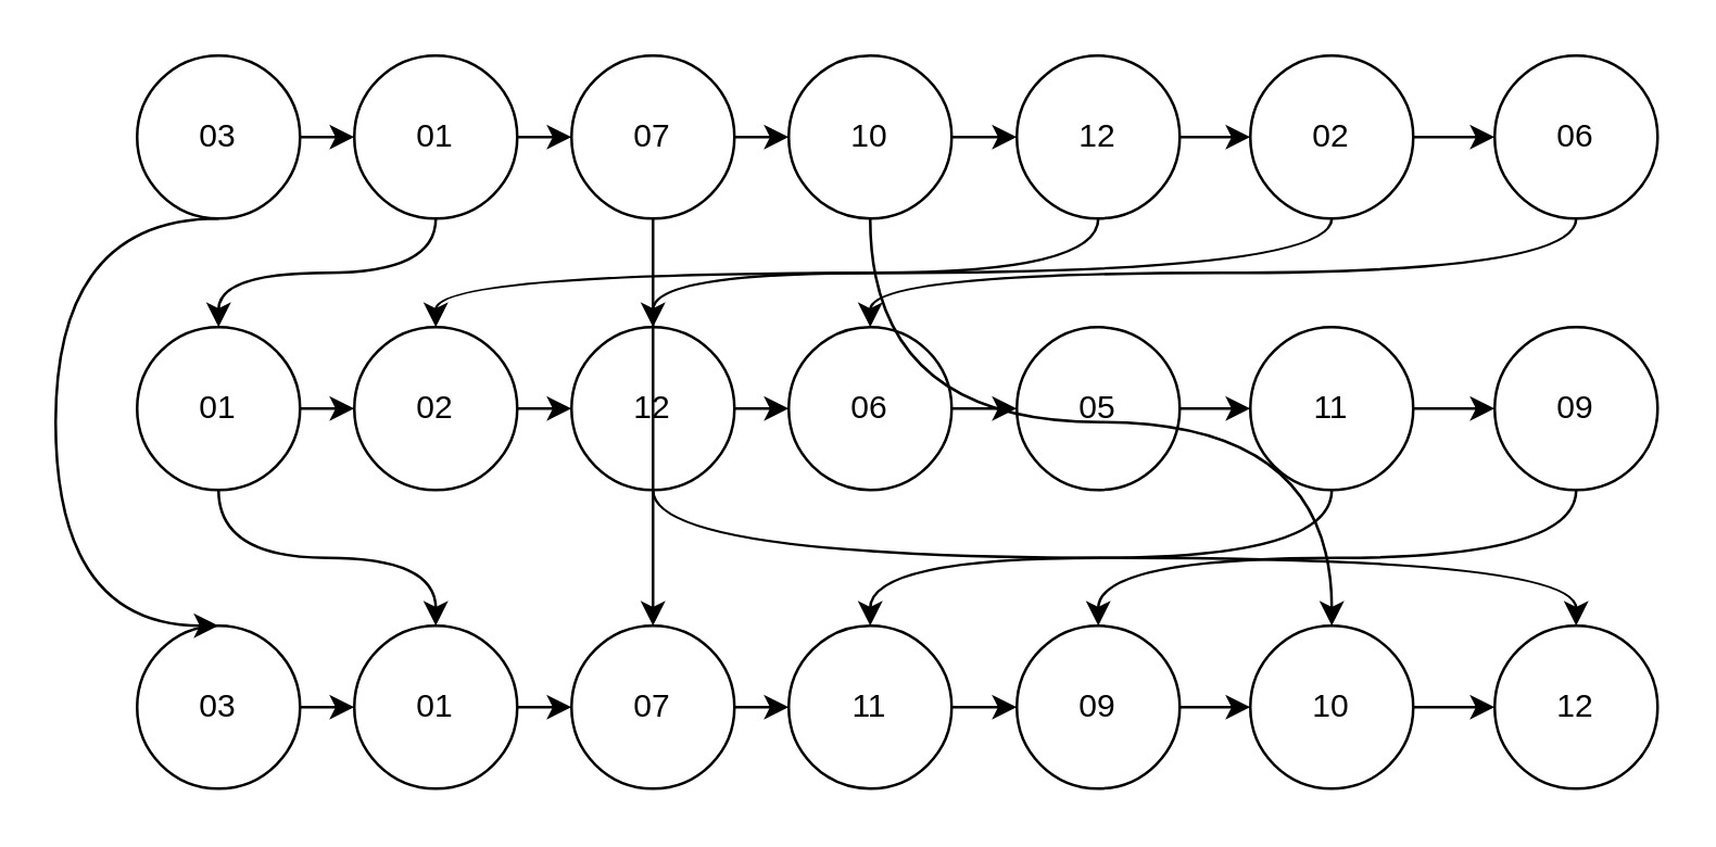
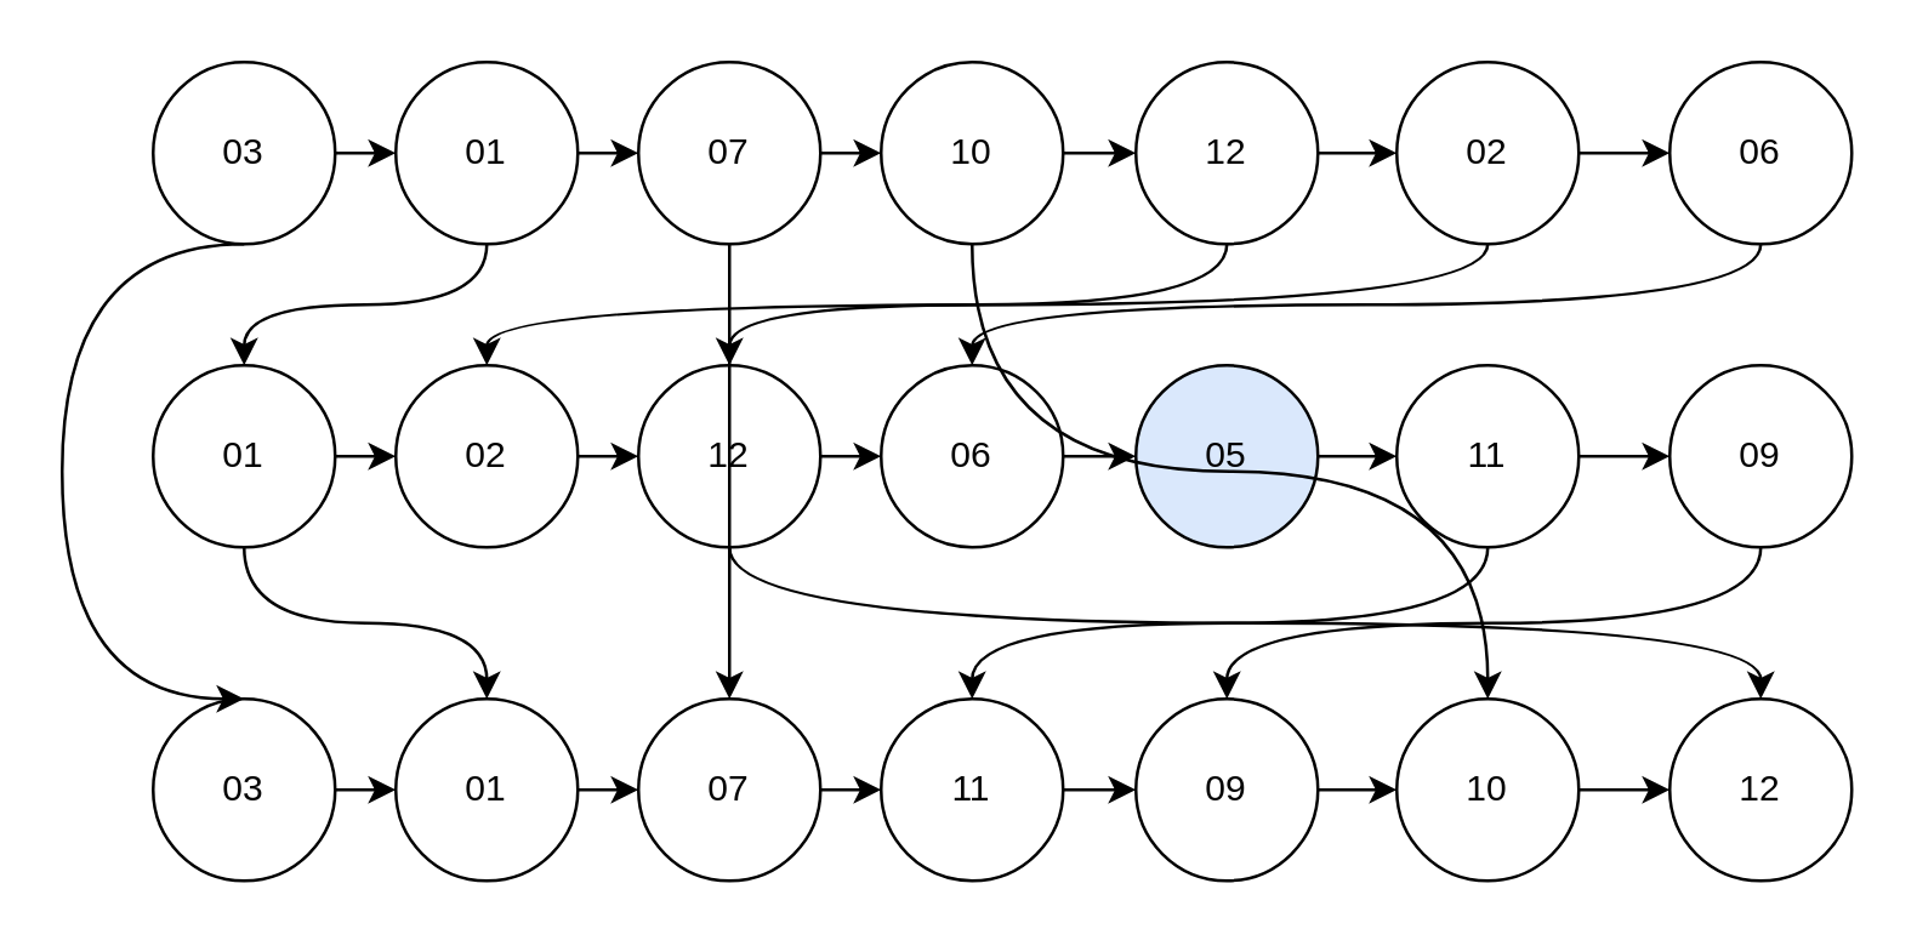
  <mxCell id="0" />
  <mxCell id="1" parent="0" />
  <mxCell id="2" value="" style="group" vertex="1" connectable="0" parent="1"><mxGeometry x="50" y="20" width="560" height="60" as="geometry" /></mxCell>
  <mxCell id="3" value="03" style="ellipse;whiteSpace=wrap;html=1;aspect=fixed;" vertex="1" parent="2"><mxGeometry width="60" height="60" as="geometry" /></mxCell>
  <mxCell id="4" value="02" style="ellipse;whiteSpace=wrap;html=1;aspect=fixed;" vertex="1" parent="2"><mxGeometry x="410" width="60" height="60" as="geometry" /></mxCell>
  <mxCell id="5" value="06" style="ellipse;whiteSpace=wrap;html=1;aspect=fixed;" vertex="1" parent="2"><mxGeometry x="500" width="60" height="60" as="geometry" /></mxCell>
  <mxCell id="6" style="edgeStyle=orthogonalEdgeStyle;rounded=0;orthogonalLoop=1;jettySize=auto;html=1;exitX=1;exitY=0.5;exitDx=0;exitDy=0;entryX=0;entryY=0.5;entryDx=0;entryDy=0;" edge="1" parent="2" source="4" target="5"><mxGeometry relative="1" as="geometry" /></mxCell>
  <mxCell id="7" value="01" style="ellipse;whiteSpace=wrap;html=1;aspect=fixed;" vertex="1" parent="2"><mxGeometry x="80" width="60" height="60" as="geometry" /></mxCell>
  <mxCell id="8" style="edgeStyle=orthogonalEdgeStyle;rounded=0;orthogonalLoop=1;jettySize=auto;html=1;exitX=1;exitY=0.5;exitDx=0;exitDy=0;entryX=0;entryY=0.5;entryDx=0;entryDy=0;" edge="1" parent="2" source="3" target="7"><mxGeometry relative="1" as="geometry" /></mxCell>
  <mxCell id="9" value="07" style="ellipse;whiteSpace=wrap;html=1;aspect=fixed;" vertex="1" parent="2"><mxGeometry x="160" width="60" height="60" as="geometry" /></mxCell>
  <mxCell id="10" style="edgeStyle=orthogonalEdgeStyle;rounded=0;orthogonalLoop=1;jettySize=auto;html=1;exitX=1;exitY=0.5;exitDx=0;exitDy=0;entryX=0;entryY=0.5;entryDx=0;entryDy=0;" edge="1" parent="2" source="7" target="9"><mxGeometry relative="1" as="geometry" /></mxCell>
  <mxCell id="11" value="10" style="ellipse;whiteSpace=wrap;html=1;aspect=fixed;" vertex="1" parent="2"><mxGeometry x="240" width="60" height="60" as="geometry" /></mxCell>
  <mxCell id="12" style="edgeStyle=orthogonalEdgeStyle;rounded=0;orthogonalLoop=1;jettySize=auto;html=1;exitX=1;exitY=0.5;exitDx=0;exitDy=0;entryX=0;entryY=0.5;entryDx=0;entryDy=0;" edge="1" parent="2" source="9" target="11"><mxGeometry relative="1" as="geometry" /></mxCell>
  <mxCell id="13" style="edgeStyle=orthogonalEdgeStyle;rounded=0;orthogonalLoop=1;jettySize=auto;html=1;exitX=1;exitY=0.5;exitDx=0;exitDy=0;entryX=0;entryY=0.5;entryDx=0;entryDy=0;" edge="1" parent="2" source="14" target="4"><mxGeometry relative="1" as="geometry" /></mxCell>
  <mxCell id="14" value="12" style="ellipse;whiteSpace=wrap;html=1;aspect=fixed;" vertex="1" parent="2"><mxGeometry x="324" width="60" height="60" as="geometry" /></mxCell>
  <mxCell id="15" style="edgeStyle=orthogonalEdgeStyle;rounded=0;orthogonalLoop=1;jettySize=auto;html=1;exitX=1;exitY=0.5;exitDx=0;exitDy=0;entryX=0;entryY=0.5;entryDx=0;entryDy=0;" edge="1" parent="2" source="11" target="14"><mxGeometry relative="1" as="geometry" /></mxCell>
  <mxCell id="16" value="" style="group" vertex="1" connectable="0" parent="1"><mxGeometry x="50" y="120" width="560" height="60" as="geometry" /></mxCell>
  <mxCell id="17" value="01" style="ellipse;whiteSpace=wrap;html=1;aspect=fixed;" vertex="1" parent="16"><mxGeometry width="60" height="60" as="geometry" /></mxCell>
  <mxCell id="18" value="11" style="ellipse;whiteSpace=wrap;html=1;aspect=fixed;" vertex="1" parent="16"><mxGeometry x="410" width="60" height="60" as="geometry" /></mxCell>
  <mxCell id="19" value="09" style="ellipse;whiteSpace=wrap;html=1;aspect=fixed;" vertex="1" parent="16"><mxGeometry x="500" width="60" height="60" as="geometry" /></mxCell>
  <mxCell id="20" style="edgeStyle=orthogonalEdgeStyle;rounded=0;orthogonalLoop=1;jettySize=auto;html=1;exitX=1;exitY=0.5;exitDx=0;exitDy=0;entryX=0;entryY=0.5;entryDx=0;entryDy=0;" edge="1" parent="16" source="18" target="19"><mxGeometry relative="1" as="geometry" /></mxCell>
  <mxCell id="21" value="02" style="ellipse;whiteSpace=wrap;html=1;aspect=fixed;" vertex="1" parent="16"><mxGeometry x="80" width="60" height="60" as="geometry" /></mxCell>
  <mxCell id="22" style="edgeStyle=orthogonalEdgeStyle;rounded=0;orthogonalLoop=1;jettySize=auto;html=1;exitX=1;exitY=0.5;exitDx=0;exitDy=0;entryX=0;entryY=0.5;entryDx=0;entryDy=0;" edge="1" parent="16" source="17" target="21"><mxGeometry relative="1" as="geometry" /></mxCell>
  <mxCell id="23" value="12" style="ellipse;whiteSpace=wrap;html=1;aspect=fixed;" vertex="1" parent="16"><mxGeometry x="160" width="60" height="60" as="geometry" /></mxCell>
  <mxCell id="24" style="edgeStyle=orthogonalEdgeStyle;rounded=0;orthogonalLoop=1;jettySize=auto;html=1;exitX=1;exitY=0.5;exitDx=0;exitDy=0;entryX=0;entryY=0.5;entryDx=0;entryDy=0;" edge="1" parent="16" source="21" target="23"><mxGeometry relative="1" as="geometry" /></mxCell>
  <mxCell id="25" value="06" style="ellipse;whiteSpace=wrap;html=1;aspect=fixed;" vertex="1" parent="16"><mxGeometry x="240" width="60" height="60" as="geometry" /></mxCell>
  <mxCell id="26" style="edgeStyle=orthogonalEdgeStyle;rounded=0;orthogonalLoop=1;jettySize=auto;html=1;exitX=1;exitY=0.5;exitDx=0;exitDy=0;entryX=0;entryY=0.5;entryDx=0;entryDy=0;" edge="1" parent="16" source="23" target="25"><mxGeometry relative="1" as="geometry" /></mxCell>
  <mxCell id="27" style="edgeStyle=orthogonalEdgeStyle;rounded=0;orthogonalLoop=1;jettySize=auto;html=1;exitX=1;exitY=0.5;exitDx=0;exitDy=0;entryX=0;entryY=0.5;entryDx=0;entryDy=0;" edge="1" parent="16" source="28" target="18"><mxGeometry relative="1" as="geometry" /></mxCell>
- <mxCell id="28" value="05" style="ellipse;whiteSpace=wrap;html=1;aspect=fixed;" vertex="1" parent="16"><mxGeometry x="324" width="60" height="60" as="geometry" /></mxCell>
+ <mxCell id="28" value="05" style="ellipse;whiteSpace=wrap;html=1;aspect=fixed;fillColor=#dae8fc;" vertex="1" parent="16"><mxGeometry x="324" width="60" height="60" as="geometry" /></mxCell>
  <mxCell id="29" style="edgeStyle=orthogonalEdgeStyle;rounded=0;orthogonalLoop=1;jettySize=auto;html=1;exitX=1;exitY=0.5;exitDx=0;exitDy=0;entryX=0;entryY=0.5;entryDx=0;entryDy=0;" edge="1" parent="16" source="25" target="28"><mxGeometry relative="1" as="geometry" /></mxCell>
  <mxCell id="30" value="" style="group" vertex="1" connectable="0" parent="1"><mxGeometry x="50" y="230" width="560" height="60" as="geometry" /></mxCell>
  <mxCell id="31" value="03" style="ellipse;whiteSpace=wrap;html=1;aspect=fixed;" vertex="1" parent="30"><mxGeometry width="60" height="60" as="geometry" /></mxCell>
  <mxCell id="32" value="10" style="ellipse;whiteSpace=wrap;html=1;aspect=fixed;" vertex="1" parent="30"><mxGeometry x="410" width="60" height="60" as="geometry" /></mxCell>
  <mxCell id="33" value="12" style="ellipse;whiteSpace=wrap;html=1;aspect=fixed;" vertex="1" parent="30"><mxGeometry x="500" width="60" height="60" as="geometry" /></mxCell>
  <mxCell id="34" style="edgeStyle=orthogonalEdgeStyle;rounded=0;orthogonalLoop=1;jettySize=auto;html=1;exitX=1;exitY=0.5;exitDx=0;exitDy=0;entryX=0;entryY=0.5;entryDx=0;entryDy=0;" edge="1" parent="30" source="32" target="33"><mxGeometry relative="1" as="geometry" /></mxCell>
  <mxCell id="35" value="01" style="ellipse;whiteSpace=wrap;html=1;aspect=fixed;" vertex="1" parent="30"><mxGeometry x="80" width="60" height="60" as="geometry" /></mxCell>
  <mxCell id="36" style="edgeStyle=orthogonalEdgeStyle;rounded=0;orthogonalLoop=1;jettySize=auto;html=1;exitX=1;exitY=0.5;exitDx=0;exitDy=0;entryX=0;entryY=0.5;entryDx=0;entryDy=0;" edge="1" parent="30" source="31" target="35"><mxGeometry relative="1" as="geometry" /></mxCell>
  <mxCell id="37" value="07" style="ellipse;whiteSpace=wrap;html=1;aspect=fixed;" vertex="1" parent="30"><mxGeometry x="160" width="60" height="60" as="geometry" /></mxCell>
  <mxCell id="38" style="edgeStyle=orthogonalEdgeStyle;rounded=0;orthogonalLoop=1;jettySize=auto;html=1;exitX=1;exitY=0.5;exitDx=0;exitDy=0;entryX=0;entryY=0.5;entryDx=0;entryDy=0;" edge="1" parent="30" source="35" target="37"><mxGeometry relative="1" as="geometry" /></mxCell>
  <mxCell id="39" value="11" style="ellipse;whiteSpace=wrap;html=1;aspect=fixed;" vertex="1" parent="30"><mxGeometry x="240" width="60" height="60" as="geometry" /></mxCell>
  <mxCell id="40" style="edgeStyle=orthogonalEdgeStyle;rounded=0;orthogonalLoop=1;jettySize=auto;html=1;exitX=1;exitY=0.5;exitDx=0;exitDy=0;entryX=0;entryY=0.5;entryDx=0;entryDy=0;" edge="1" parent="30" source="37" target="39"><mxGeometry relative="1" as="geometry" /></mxCell>
  <mxCell id="41" style="edgeStyle=orthogonalEdgeStyle;rounded=0;orthogonalLoop=1;jettySize=auto;html=1;exitX=1;exitY=0.5;exitDx=0;exitDy=0;entryX=0;entryY=0.5;entryDx=0;entryDy=0;" edge="1" parent="30" source="42" target="32"><mxGeometry relative="1" as="geometry" /></mxCell>
  <mxCell id="42" value="09" style="ellipse;whiteSpace=wrap;html=1;aspect=fixed;" vertex="1" parent="30"><mxGeometry x="324" width="60" height="60" as="geometry" /></mxCell>
  <mxCell id="43" style="edgeStyle=orthogonalEdgeStyle;rounded=0;orthogonalLoop=1;jettySize=auto;html=1;exitX=1;exitY=0.5;exitDx=0;exitDy=0;entryX=0;entryY=0.5;entryDx=0;entryDy=0;" edge="1" parent="30" source="39" target="42"><mxGeometry relative="1" as="geometry" /></mxCell>
  <mxCell id="44" style="edgeStyle=orthogonalEdgeStyle;orthogonalLoop=1;jettySize=auto;html=1;exitX=0.5;exitY=1;exitDx=0;exitDy=0;entryX=0.5;entryY=0;entryDx=0;entryDy=0;curved=1;" edge="1" parent="1" source="7" target="17"><mxGeometry relative="1" as="geometry" /></mxCell>
  <mxCell id="45" style="edgeStyle=orthogonalEdgeStyle;orthogonalLoop=1;jettySize=auto;html=1;exitX=0.5;exitY=1;exitDx=0;exitDy=0;entryX=0.5;entryY=0;entryDx=0;entryDy=0;curved=1;" edge="1" parent="1" source="14" target="23"><mxGeometry relative="1" as="geometry" /></mxCell>
  <mxCell id="46" style="edgeStyle=orthogonalEdgeStyle;orthogonalLoop=1;jettySize=auto;html=1;exitX=0.5;exitY=1;exitDx=0;exitDy=0;curved=1;" edge="1" parent="1" source="4" target="21"><mxGeometry relative="1" as="geometry" /></mxCell>
  <mxCell id="47" style="edgeStyle=orthogonalEdgeStyle;orthogonalLoop=1;jettySize=auto;html=1;exitX=0.5;exitY=1;exitDx=0;exitDy=0;entryX=0.5;entryY=0;entryDx=0;entryDy=0;curved=1;" edge="1" parent="1" source="5" target="25"><mxGeometry relative="1" as="geometry" /></mxCell>
  <mxCell id="48" style="edgeStyle=orthogonalEdgeStyle;orthogonalLoop=1;jettySize=auto;html=1;exitX=0.5;exitY=1;exitDx=0;exitDy=0;curved=1;" edge="1" parent="1" source="17" target="35"><mxGeometry relative="1" as="geometry" /></mxCell>
  <mxCell id="49" style="edgeStyle=orthogonalEdgeStyle;orthogonalLoop=1;jettySize=auto;html=1;exitX=0.5;exitY=1;exitDx=0;exitDy=0;entryX=0.5;entryY=0;entryDx=0;entryDy=0;curved=1;" edge="1" parent="1" source="23" target="33"><mxGeometry relative="1" as="geometry" /></mxCell>
  <mxCell id="50" style="edgeStyle=orthogonalEdgeStyle;orthogonalLoop=1;jettySize=auto;html=1;exitX=0.5;exitY=1;exitDx=0;exitDy=0;entryX=0.5;entryY=0;entryDx=0;entryDy=0;curved=1;" edge="1" parent="1" source="18" target="39"><mxGeometry relative="1" as="geometry" /></mxCell>
  <mxCell id="51" style="edgeStyle=orthogonalEdgeStyle;orthogonalLoop=1;jettySize=auto;html=1;exitX=0.5;exitY=1;exitDx=0;exitDy=0;curved=1;" edge="1" parent="1" source="19" target="42"><mxGeometry relative="1" as="geometry" /></mxCell>
  <mxCell id="52" style="edgeStyle=orthogonalEdgeStyle;orthogonalLoop=1;jettySize=auto;html=1;exitX=0.5;exitY=1;exitDx=0;exitDy=0;entryX=0.5;entryY=0;entryDx=0;entryDy=0;curved=1;" edge="1" parent="1" source="3" target="31"><mxGeometry relative="1" as="geometry"><Array as="points"><mxPoint x="20" y="80" /><mxPoint x="20" y="230" /></Array></mxGeometry></mxCell>
  <mxCell id="53" style="edgeStyle=orthogonalEdgeStyle;rounded=0;orthogonalLoop=1;jettySize=auto;html=1;exitX=0.5;exitY=1;exitDx=0;exitDy=0;entryX=0.5;entryY=0;entryDx=0;entryDy=0;" edge="1" parent="1" source="9" target="37"><mxGeometry relative="1" as="geometry" /></mxCell>
  <mxCell id="54" style="edgeStyle=orthogonalEdgeStyle;orthogonalLoop=1;jettySize=auto;html=1;exitX=0.5;exitY=1;exitDx=0;exitDy=0;curved=1;" edge="1" parent="1" source="11" target="32"><mxGeometry relative="1" as="geometry" /></mxCell>
